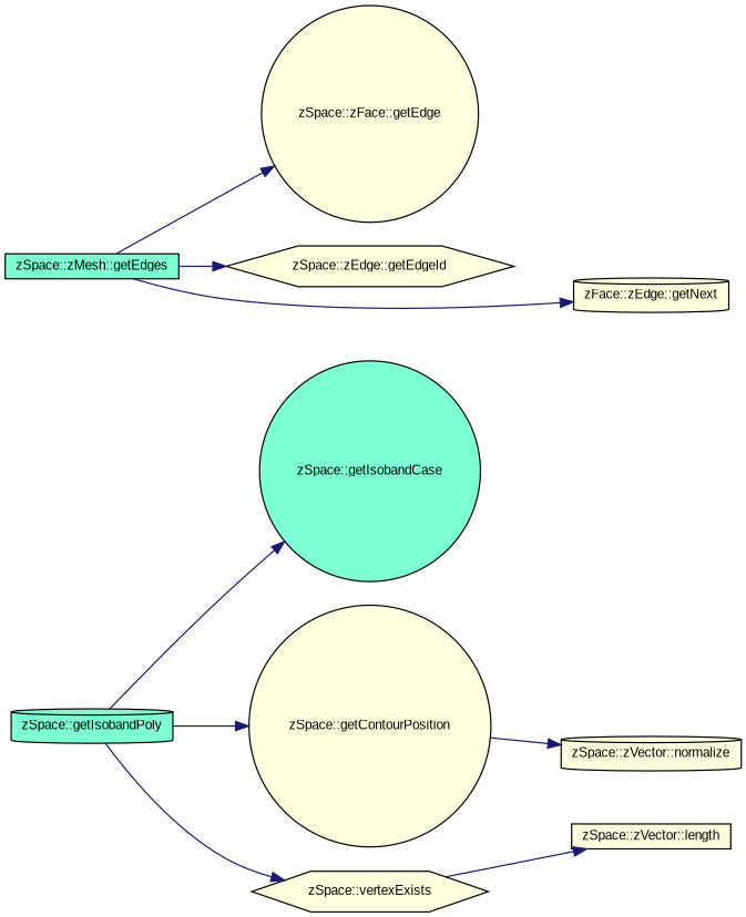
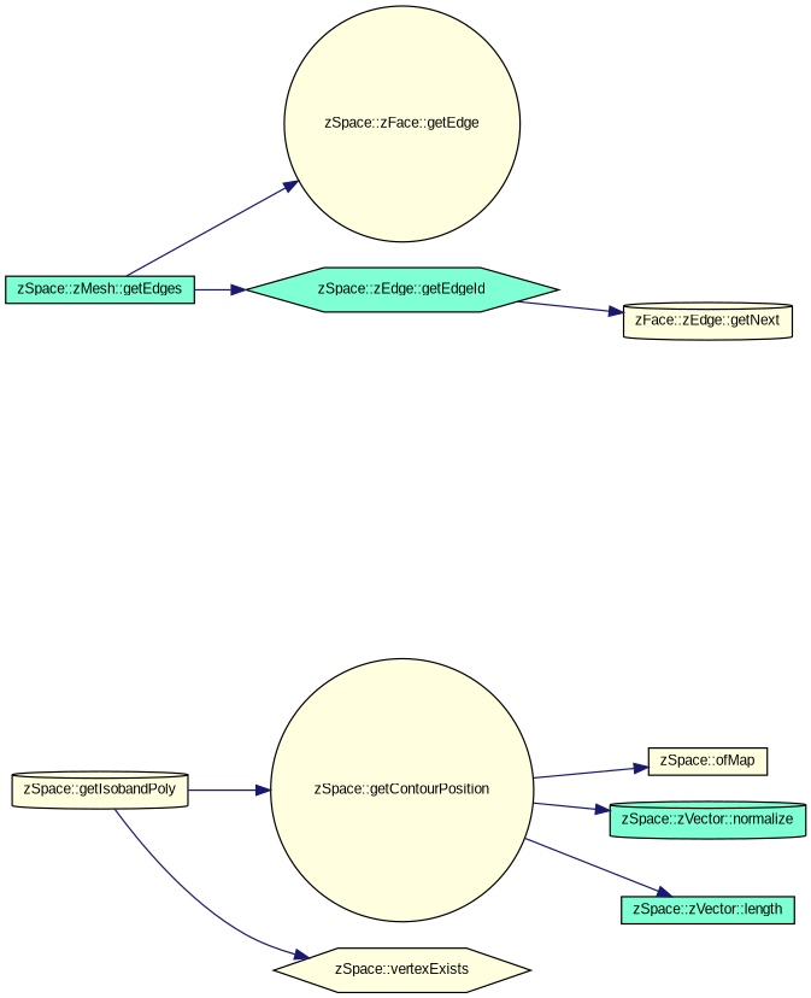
  digraph {
    fontname="Liberation Sans"
    rankdir=LR
    node [color=black fillcolor=lightyellow fontname="Liberation Sans" fontsize=10 shape=cylinder style=filled]
    edge [color=midnightblue fontname="Liberation Sans" fontsize=10 labelfontname=Helvetica labelfontsize=10 style=solid]
-   n1 [fillcolor=aquamarine fontcolor=black height=0.2 label="zSpace::getIsobandPoly" width=0.4]
-   n2 [fillcolor=aquamarine height=0.2 label="zSpace::getIsobandCase" shape=circle width=0.4]
+   n1 [fontcolor=black height=0.2 label="zSpace::getIsobandPoly" width=0.4]
    n3 [height=0.2 label="zSpace::getContourPosition" shape=circle width=0.4]
    n4 [height=0.2 label="zSpace::vertexExists" shape=hexagon width=0.4]
-   n6 [height=0.2 label="zSpace::zVector::length" shape=box width=0.4]
-   n7 [height=0.2 label="zSpace::zVector::normalize" width=0.4]
+   n5 [height=0.2 label="zSpace::ofMap" shape=box width=0.4]
+   n6 [fillcolor=aquamarine height=0.2 label="zSpace::zVector::length" shape=box width=0.4]
+   n7 [fillcolor=aquamarine height=0.2 label="zSpace::zVector::normalize" width=0.4]
    n8 [fillcolor=aquamarine height=0.2 label="zSpace::zMesh::getEdges" shape=box width=0.4]
    n9 [height=0.2 label="zSpace::zFace::getEdge" shape=circle width=0.4]
-   n10 [height=0.2 label="zSpace::zEdge::getEdgeId" shape=hexagon width=0.4]
+   n10 [fillcolor=aquamarine height=0.2 label="zSpace::zEdge::getEdgeId" shape=hexagon width=0.4]
    n11 [height=0.2 label="zFace::zEdge::getNext" width=0.4]
-   n1 -> n2
    n1 -> n3
    n1 -> n4
-   n4 -> n6
+   n3 -> n5
+   n3 -> n6
    n3 -> n7
    n8 -> n9
    n8 -> n10
-   n8 -> n11
+   n10 -> n11
  }
